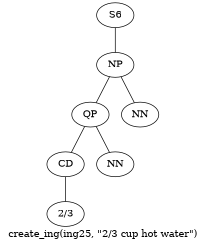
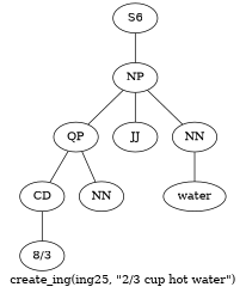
  graph {
    label="create_ing(ing25, \"2/3 cup hot water\")"
    n1 [label=S6]
    n2 [label=NP]
    n3 [label=QP]
+   n4 [label=JJ]
    n5 [label=NN]
    n6 [label=CD]
    n7 [label=NN]
-   n9 [label="2/3"]
+   n8 [label=water]
+   n9 [label="8/3"]
    n1 -- n2
    n2 -- n3
+   n2 -- n4
    n2 -- n5
    n3 -- n6
    n3 -- n7
+   n5 -- n8
    n6 -- n9
  }
